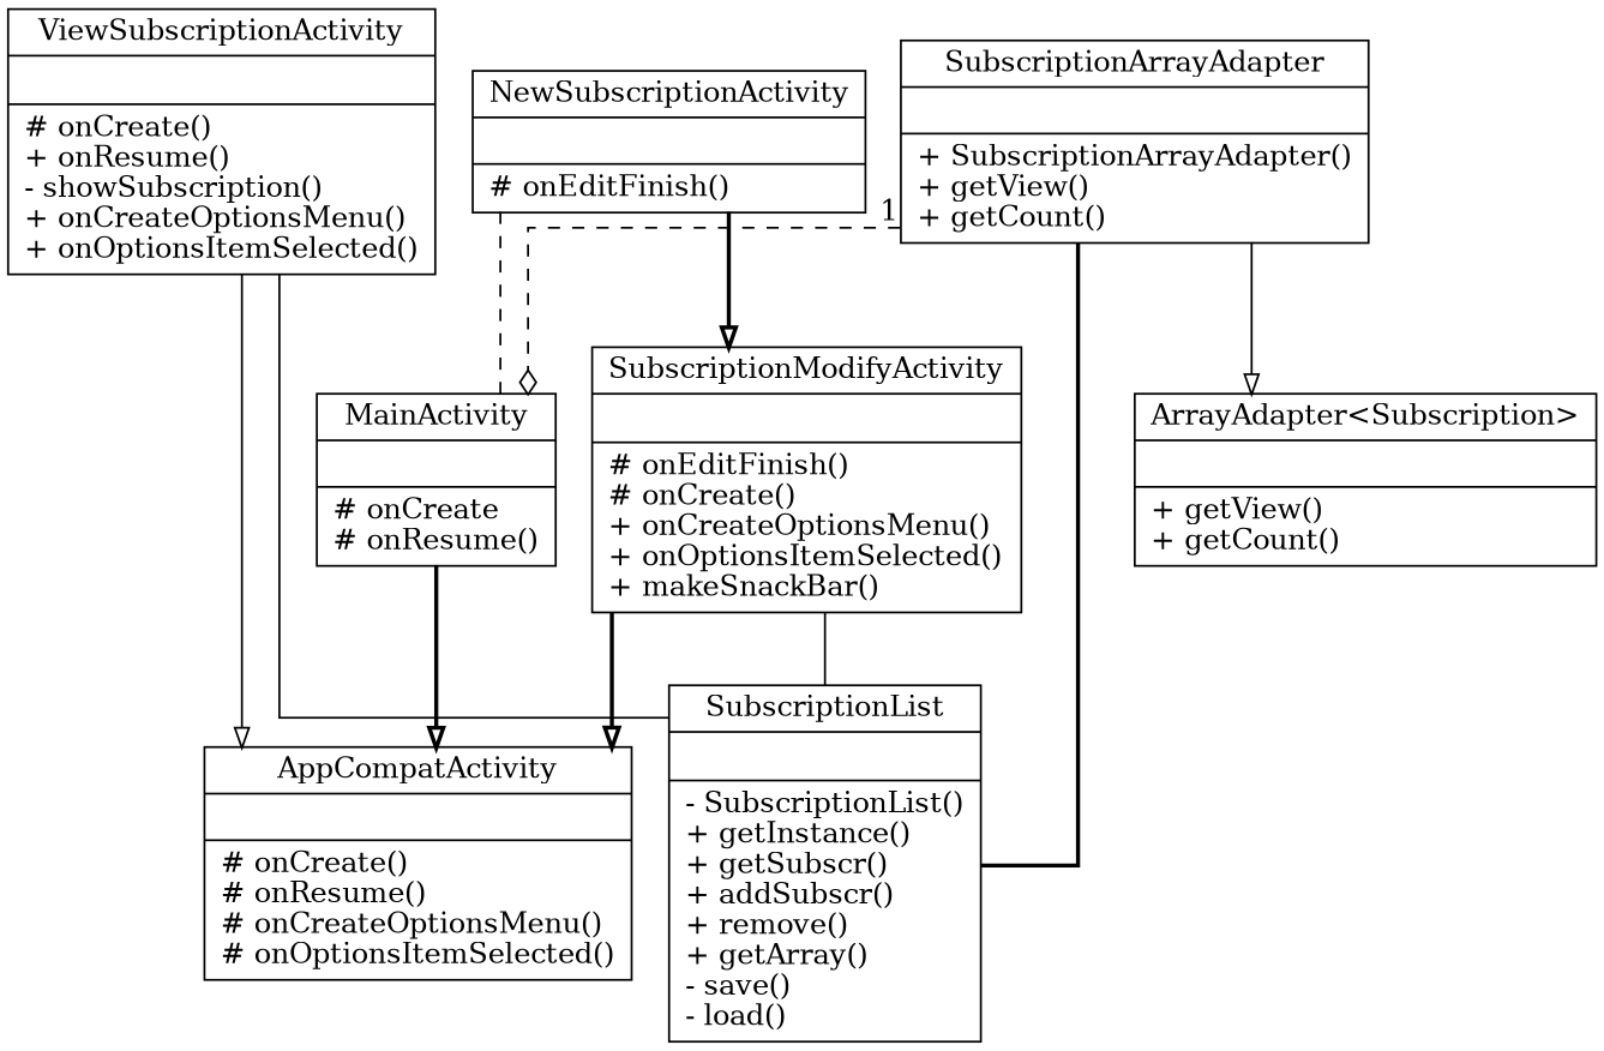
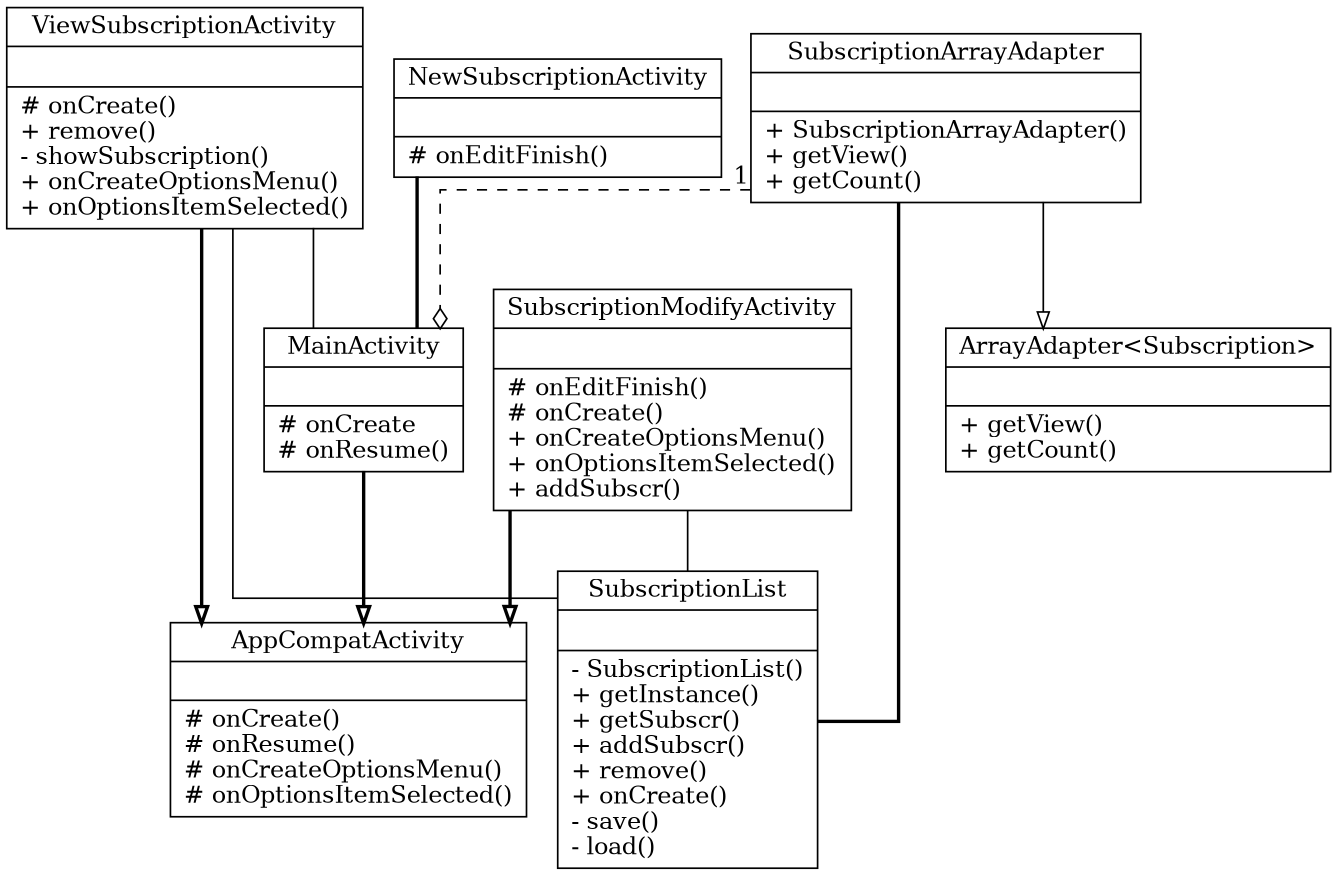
  digraph {
    splines=ortho
    node [shape=record]
    edge [arrowhead=onormal style=bold]
-   n1 [label="{SubscriptionList||- SubscriptionList()\l+ getInstance()\l+ getSubscr()\l+ addSubscr()\l+ remove()\l+ getArray()\l- save()\l- load()\l}"]
+   n1 [label="{SubscriptionList||- SubscriptionList()\l+ getInstance()\l+ getSubscr()\l+ addSubscr()\l+ remove()\l+ onCreate()\l- save()\l- load()\l}"]
    n2 [label="{MainActivity||# onCreate\l# onResume()}"]
    n3 [label="{AppCompatActivity||# onCreate()\l# onResume()\l# onCreateOptionsMenu()\l# onOptionsItemSelected()\l}"]
-   n4 [label="{ViewSubscriptionActivity||# onCreate()\l+ onResume()\l- showSubscription()\l+ onCreateOptionsMenu()\l+ onOptionsItemSelected()\l}"]
-   n5 [label="{SubscriptionModifyActivity||# onEditFinish()\l# onCreate()\l+ onCreateOptionsMenu()\l+ onOptionsItemSelected()\l+ makeSnackBar()\l}"]
+   n4 [label="{ViewSubscriptionActivity||# onCreate()\l+ remove()\l- showSubscription()\l+ onCreateOptionsMenu()\l+ onOptionsItemSelected()\l}"]
+   n5 [label="{SubscriptionModifyActivity||# onEditFinish()\l# onCreate()\l+ onCreateOptionsMenu()\l+ onOptionsItemSelected()\l+ addSubscr()\l}"]
    n6 [label="{ArrayAdapter\<Subscription\>||+ getView()\l+ getCount()\l}"]
    n7 [label="{SubscriptionArrayAdapter||+ SubscriptionArrayAdapter()\l+ getView()\l+ getCount()\l}"]
    n8 [label="{NewSubscriptionActivity||# onEditFinish()\l}"]
    n2 -> n3
    n4 -> n1 [arrowhead=none style=solid]
-   n4 -> n3 [style=solid]
+   n4 -> n2 [arrowhead=none style=solid]
+   n4 -> n3
    n5 -> n1 [arrowhead=none style=solid]
    n5 -> n3
    n7 -> n1 [arrowhead=none]
    n7 -> n2 [arrowhead=odiamond style=dashed taillabel=1]
    n7 -> n6 [style=solid]
-   n8 -> n2 [arrowhead=none style=dashed]
-   n8 -> n5
+   n8 -> n2 [arrowhead=none]
  }
